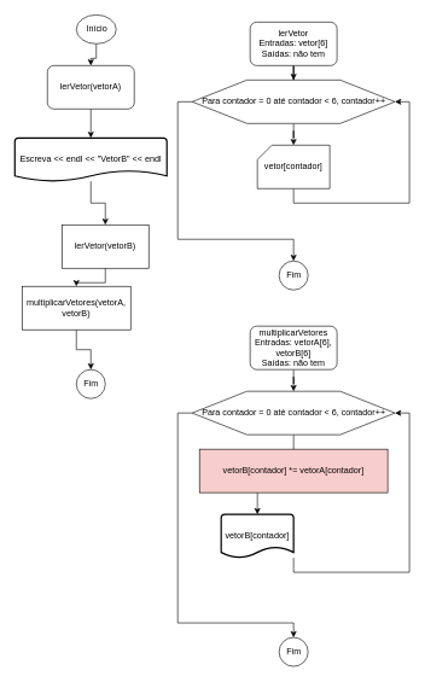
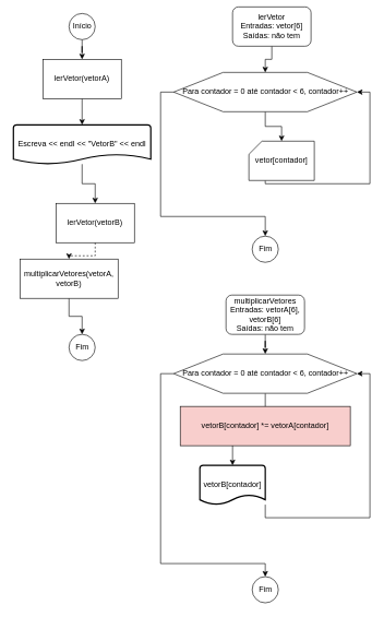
  <mxCell id="0" />
  <mxCell id="1" parent="0" />
  <mxCell id="2" value="" style="edgeStyle=orthogonalEdgeStyle;rounded=0;orthogonalLoop=1;jettySize=auto;html=1;" edge="1" parent="1" source="3" target="5"><mxGeometry relative="1" as="geometry" /></mxCell>
- <mxCell id="3" value="Início" style="verticalLabelPosition=middle;verticalAlign=middle;html=1;shape=mxgraph.flowchart.on-page_reference;labelPosition=center;align=center;" vertex="1" parent="1"><mxGeometry x="105" y="20" width="55" height="40" as="geometry" /></mxCell>
+ <mxCell id="3" value="Início" style="verticalLabelPosition=middle;verticalAlign=middle;html=1;shape=mxgraph.flowchart.on-page_reference;labelPosition=center;align=center;" vertex="1" parent="1"><mxGeometry x="105" y="20" width="40" height="40" as="geometry" /></mxCell>
  <mxCell id="4" value="" style="edgeStyle=orthogonalEdgeStyle;rounded=0;orthogonalLoop=1;jettySize=auto;html=1;" edge="1" parent="1" source="5" target="29"><mxGeometry relative="1" as="geometry" /></mxCell>
- <mxCell id="5" value="lerVetor(vetorA)" style="whiteSpace=wrap;html=1;rounded=1;" vertex="1" parent="1"><mxGeometry x="65" y="90" width="120" height="60" as="geometry" /></mxCell>
- <mxCell id="6" value="" style="edgeStyle=orthogonalEdgeStyle;rounded=0;orthogonalLoop=1;jettySize=auto;html=1;" edge="1" parent="1" source="7" target="9"><mxGeometry relative="1" as="geometry" /></mxCell>
+ <mxCell id="5" value="lerVetor(vetorA)" style="rounded=0;whiteSpace=wrap;html=1;" vertex="1" parent="1"><mxGeometry x="65" y="90" width="120" height="60" as="geometry" /></mxCell>
+ <mxCell id="6" value="" style="edgeStyle=orthogonalEdgeStyle;rounded=0;orthogonalLoop=1;jettySize=auto;html=1;dashed=1;" edge="1" parent="1" source="7" target="9"><mxGeometry relative="1" as="geometry" /></mxCell>
  <mxCell id="7" value="lerVetor(vetorB)" style="rounded=0;whiteSpace=wrap;html=1;" vertex="1" parent="1"><mxGeometry x="85" y="310" width="120" height="60" as="geometry" /></mxCell>
  <mxCell id="8" value="" style="edgeStyle=orthogonalEdgeStyle;rounded=0;orthogonalLoop=1;jettySize=auto;html=1;" edge="1" parent="1" source="9" target="10"><mxGeometry relative="1" as="geometry" /></mxCell>
  <mxCell id="9" value="multiplicarVetores(vetorA, vetorB)" style="rounded=0;whiteSpace=wrap;html=1;" vertex="1" parent="1"><mxGeometry x="30" y="395" width="150" height="60" as="geometry" /></mxCell>
  <mxCell id="10" value="Fim" style="verticalLabelPosition=middle;verticalAlign=middle;html=1;shape=mxgraph.flowchart.on-page_reference;labelPosition=center;align=center;" vertex="1" parent="1"><mxGeometry x="105" y="510" width="40" height="40" as="geometry" /></mxCell>
  <mxCell id="11" value="" style="edgeStyle=orthogonalEdgeStyle;rounded=0;orthogonalLoop=1;jettySize=auto;html=1;" edge="1" parent="1" source="12" target="15"><mxGeometry relative="1" as="geometry" /></mxCell>
- <mxCell id="12" value="lerVetor&lt;br&gt;Entradas: vetor[6]&lt;br&gt;Saídas: não tem" style="rounded=1;whiteSpace=wrap;html=1;" vertex="1" parent="1"><mxGeometry x="345" y="30" width="120" height="60" as="geometry" /></mxCell>
+ <mxCell id="12" value="lerVetor&lt;br&gt;Entradas: vetor[6]&lt;br&gt;Saídas: não tem" style="rounded=1;whiteSpace=wrap;html=1;" vertex="1" parent="1"><mxGeometry x="355" y="10" width="120" height="60" as="geometry" /></mxCell>
  <mxCell id="13" value="" style="edgeStyle=orthogonalEdgeStyle;rounded=0;orthogonalLoop=1;jettySize=auto;html=1;" edge="1" parent="1" source="15" target="17"><mxGeometry relative="1" as="geometry" /></mxCell>
  <mxCell id="14" style="edgeStyle=orthogonalEdgeStyle;rounded=0;orthogonalLoop=1;jettySize=auto;html=1;entryX=0.5;entryY=0;entryDx=0;entryDy=0;entryPerimeter=0;" edge="1" parent="1" source="15" target="18"><mxGeometry relative="1" as="geometry"><Array as="points"><mxPoint x="245" y="140" /><mxPoint x="245" y="330" /><mxPoint x="405" y="330" /></Array></mxGeometry></mxCell>
  <mxCell id="15" value="Para contador = 0 até contador &amp;lt; 6, contador++" style="verticalLabelPosition=middle;verticalAlign=middle;html=1;shape=hexagon;perimeter=hexagonPerimeter2;arcSize=6;size=0.27;labelPosition=center;align=center;" vertex="1" parent="1"><mxGeometry x="265" y="110" width="280" height="60" as="geometry" /></mxCell>
  <mxCell id="16" style="edgeStyle=orthogonalEdgeStyle;rounded=0;orthogonalLoop=1;jettySize=auto;html=1;entryX=1;entryY=0.5;entryDx=0;entryDy=0;" edge="1" parent="1" source="17" target="15"><mxGeometry relative="1" as="geometry"><Array as="points"><mxPoint x="405" y="280" /><mxPoint x="565" y="280" /><mxPoint x="565" y="140" /></Array></mxGeometry></mxCell>
- <mxCell id="17" value="vetor[contador]" style="verticalLabelPosition=middle;verticalAlign=middle;html=1;shape=card;whiteSpace=wrap;size=20;arcSize=12;labelPosition=center;align=center;" vertex="1" parent="1"><mxGeometry x="355" y="200" width="100" height="60" as="geometry" /></mxCell>
+ <mxCell id="17" value="vetor[contador]" style="verticalLabelPosition=middle;verticalAlign=middle;html=1;shape=card;whiteSpace=wrap;size=20;arcSize=12;labelPosition=center;align=center;" vertex="1" parent="1"><mxGeometry x="380" y="215" width="100" height="60" as="geometry" /></mxCell>
  <mxCell id="18" value="Fim" style="verticalLabelPosition=middle;verticalAlign=middle;html=1;shape=mxgraph.flowchart.on-page_reference;labelPosition=center;align=center;" vertex="1" parent="1"><mxGeometry x="385" y="360" width="40" height="40" as="geometry" /></mxCell>
  <mxCell id="19" value="" style="edgeStyle=orthogonalEdgeStyle;rounded=0;orthogonalLoop=1;jettySize=auto;html=1;" edge="1" parent="1" source="20" target="23"><mxGeometry relative="1" as="geometry" /></mxCell>
  <mxCell id="20" value="multiplicarVetores&lt;br&gt;Entradas: vetorA[6], vetorB[6]&lt;br&gt;Saídas: não tem" style="rounded=1;whiteSpace=wrap;html=1;" vertex="1" parent="1"><mxGeometry x="345" y="450" width="120" height="60" as="geometry" /></mxCell>
  <mxCell id="21" value="" style="edgeStyle=orthogonalEdgeStyle;rounded=0;orthogonalLoop=1;jettySize=auto;html=1;" edge="1" parent="1" source="23" target="26"><mxGeometry relative="1" as="geometry" /></mxCell>
  <mxCell id="22" style="edgeStyle=orthogonalEdgeStyle;rounded=0;orthogonalLoop=1;jettySize=auto;html=1;entryX=0.5;entryY=0;entryDx=0;entryDy=0;entryPerimeter=0;" edge="1" parent="1" source="23" target="27"><mxGeometry relative="1" as="geometry"><Array as="points"><mxPoint x="245" y="570" /><mxPoint x="245" y="860" /><mxPoint x="405" y="860" /></Array></mxGeometry></mxCell>
  <mxCell id="23" value="Para contador = 0 até contador &amp;lt; 6, contador++" style="verticalLabelPosition=middle;verticalAlign=middle;html=1;shape=hexagon;perimeter=hexagonPerimeter2;arcSize=6;size=0.27;labelPosition=center;align=center;" vertex="1" parent="1"><mxGeometry x="265" y="540" width="280" height="60" as="geometry" /></mxCell>
  <mxCell id="24" value="vetorB[contador] *= vetorA[contador]" style="rounded=0;whiteSpace=wrap;html=1;fillColor=#f8cecc;" vertex="1" parent="1"><mxGeometry x="275" y="620" width="260" height="60" as="geometry" /></mxCell>
  <mxCell id="25" style="edgeStyle=orthogonalEdgeStyle;rounded=0;orthogonalLoop=1;jettySize=auto;html=1;entryX=1;entryY=0.5;entryDx=0;entryDy=0;" edge="1" parent="1" source="26" target="23"><mxGeometry relative="1" as="geometry"><Array as="points"><mxPoint x="405" y="790" /><mxPoint x="565" y="790" /><mxPoint x="565" y="570" /></Array></mxGeometry></mxCell>
  <mxCell id="26" value="vetorB[contador]" style="strokeWidth=2;html=1;shape=mxgraph.flowchart.document2;whiteSpace=wrap;size=0.25;" vertex="1" parent="1"><mxGeometry x="305" y="710" width="100" height="60" as="geometry" /></mxCell>
  <mxCell id="27" value="Fim" style="verticalLabelPosition=middle;verticalAlign=middle;html=1;shape=mxgraph.flowchart.on-page_reference;labelPosition=center;align=center;" vertex="1" parent="1"><mxGeometry x="385" y="880" width="40" height="40" as="geometry" /></mxCell>
  <mxCell id="28" value="" style="edgeStyle=orthogonalEdgeStyle;rounded=0;orthogonalLoop=1;jettySize=auto;html=1;" edge="1" parent="1" source="29" target="7"><mxGeometry relative="1" as="geometry" /></mxCell>
  <mxCell id="29" value="Escreva &amp;lt;&amp;lt; endl &amp;lt;&amp;lt; &quot;VetorB&quot; &amp;lt;&amp;lt; endl" style="strokeWidth=2;html=1;shape=mxgraph.flowchart.document2;whiteSpace=wrap;size=0.25;" vertex="1" parent="1"><mxGeometry x="20" y="190" width="210" height="60" as="geometry" /></mxCell>
